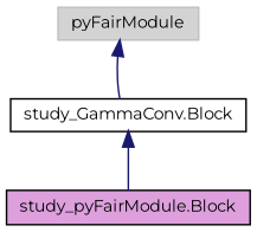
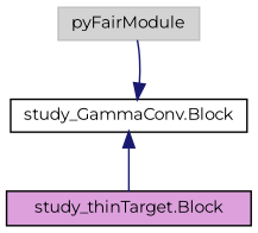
  digraph {
    fontname=Montserrat
    rankdir=TB
    node [color=black fontname=Montserrat fontsize=10 shape=record style=filled]
    edge [color=midnightblue dir=back fontname=Montserrat fontsize=10 labelfontname=Helvetica labelfontsize=10 style=solid]
    n1 [color=grey75 fillcolor=lightgrey height=0.2 label=pyFairModule width=0.4]
    n2 [fillcolor=white height=0.2 label="study_GammaConv.Block" width=0.4]
-   n3 [fillcolor=plum height=0.2 label="study_pyFairModule.Block" width=0.4]
-   n1 -> n2
+   n3 [fillcolor=plum height=0.2 label="study_thinTarget.Block" width=0.4]
+   n2 -> n1
    n2 -> n3
  }
